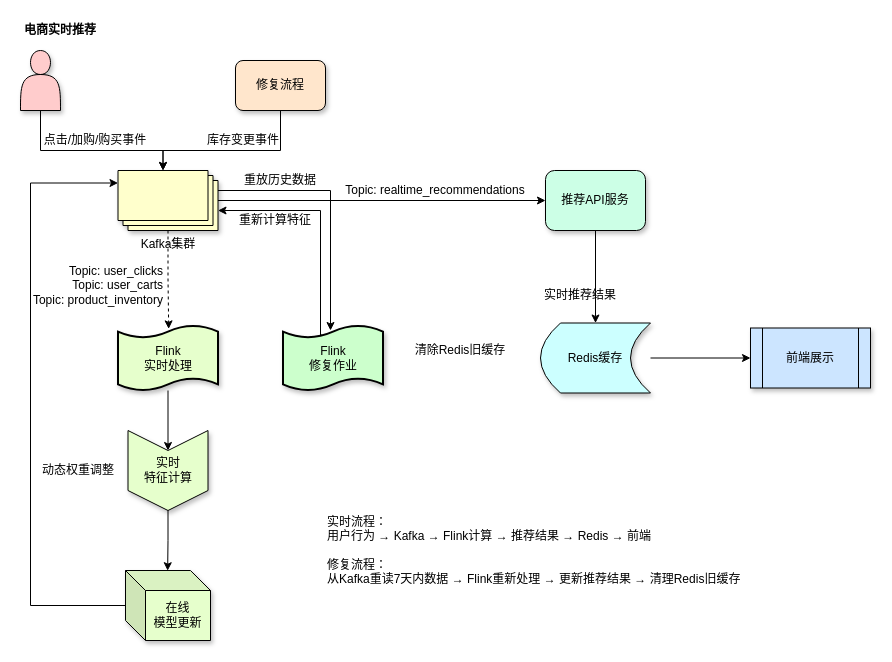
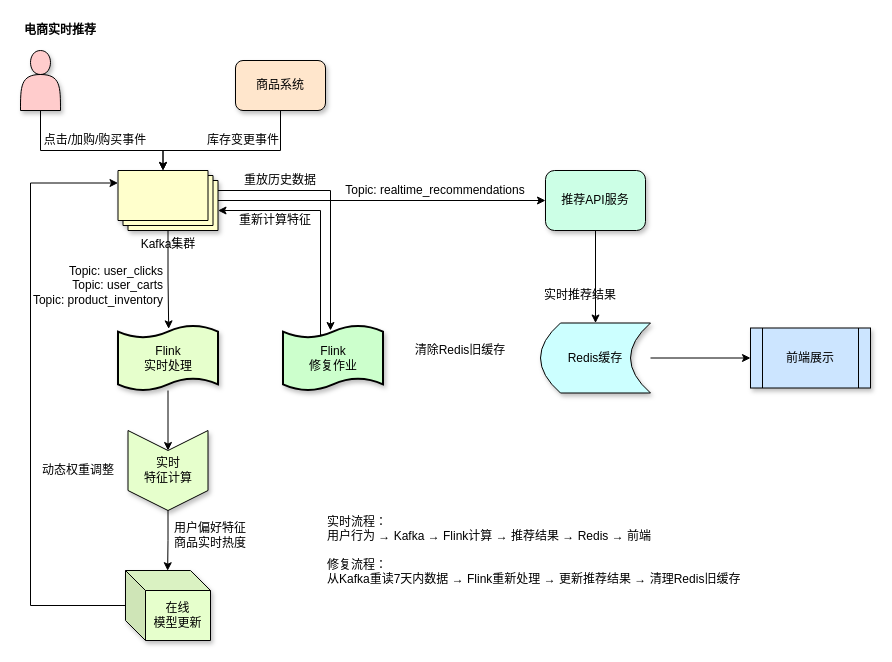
  <mxCell id="0" />
  <mxCell id="1" parent="0" />
  <mxCell id="2" value="Flink&lt;br&gt;修复作业" style="shape=tape;whiteSpace=wrap;html=1;strokeWidth=2;size=0.19;fillColor=#CCFFCC;shadow=1;" parent="1" vertex="1"><mxGeometry x="282.5" y="325" width="100" height="65" as="geometry" /></mxCell>
  <mxCell id="3" value="" style="group" vertex="1" connectable="0" parent="1"><mxGeometry x="20" y="20" width="850" height="620" as="geometry" /></mxCell>
  <mxCell id="4" value="&lt;b&gt;电商实时推荐&lt;/b&gt;" style="text;strokeColor=none;align=center;fillColor=none;html=1;verticalAlign=middle;whiteSpace=wrap;rounded=0;" vertex="1" parent="3"><mxGeometry width="80" height="20" as="geometry" /></mxCell>
  <mxCell id="5" value="" style="shape=actor;whiteSpace=wrap;html=1;fillColor=#FFCCCC;shadow=1;" parent="3" vertex="1"><mxGeometry y="30" width="40" height="60" as="geometry" /></mxCell>
- <mxCell id="6" value="修复流程" style="rounded=1;whiteSpace=wrap;html=1;fillColor=#FFE6CC;shadow=1;" parent="3" vertex="1"><mxGeometry x="215" y="40" width="90" height="50" as="geometry" /></mxCell>
+ <mxCell id="6" value="商品系统" style="rounded=1;whiteSpace=wrap;html=1;fillColor=#FFE6CC;shadow=1;" parent="3" vertex="1"><mxGeometry x="215" y="40" width="90" height="50" as="geometry" /></mxCell>
  <mxCell id="7" style="edgeStyle=orthogonalEdgeStyle;rounded=0;orthogonalLoop=1;jettySize=auto;html=1;entryX=0;entryY=0.5;entryDx=0;entryDy=0;" parent="3" source="8" target="24" edge="1"><mxGeometry relative="1" as="geometry" /></mxCell>
  <mxCell id="8" value="Kafka集群" style="verticalLabelPosition=bottom;verticalAlign=top;html=1;shape=mxgraph.basic.layered_rect;dx=10;outlineConnect=0;whiteSpace=wrap;fillColor=#FFFFCC;shadow=1;" parent="3" vertex="1"><mxGeometry x="97.5" y="150" width="100" height="60" as="geometry" /></mxCell>
  <mxCell id="9" value="点击/加购/购买事件" style="text;strokeColor=none;align=center;fillColor=none;html=1;verticalAlign=middle;whiteSpace=wrap;rounded=0;" parent="3" vertex="1"><mxGeometry x="20" y="110" width="110" height="20" as="geometry" /></mxCell>
  <mxCell id="10" value="库存变更事件" style="text;strokeColor=none;align=center;fillColor=none;html=1;verticalAlign=middle;whiteSpace=wrap;rounded=0;" parent="3" vertex="1"><mxGeometry x="182.5" y="110" width="80" height="20" as="geometry" /></mxCell>
  <mxCell id="11" style="edgeStyle=orthogonalEdgeStyle;rounded=0;orthogonalLoop=1;jettySize=auto;html=1;" parent="3" source="12" target="15" edge="1"><mxGeometry relative="1" as="geometry" /></mxCell>
  <mxCell id="12" value="Flink&lt;br&gt;实时处理" style="shape=tape;whiteSpace=wrap;html=1;strokeWidth=2;size=0.19;fillColor=#E6FFCC;shadow=1;" parent="3" vertex="1"><mxGeometry x="97.5" y="305" width="100" height="65" as="geometry" /></mxCell>
- <mxCell id="13" style="edgeStyle=orthogonalEdgeStyle;rounded=0;orthogonalLoop=1;jettySize=auto;html=1;entryX=0.507;entryY=0.052;entryDx=0;entryDy=0;entryPerimeter=0;dashed=1;" parent="3" source="8" target="12" edge="1"><mxGeometry relative="1" as="geometry"><mxPoint x="140" y="240" as="sourcePoint" /></mxGeometry></mxCell>
+ <mxCell id="13" style="edgeStyle=orthogonalEdgeStyle;rounded=0;orthogonalLoop=1;jettySize=auto;html=1;entryX=0.507;entryY=0.052;entryDx=0;entryDy=0;entryPerimeter=0;" parent="3" source="8" target="12" edge="1"><mxGeometry relative="1" as="geometry"><mxPoint x="140" y="240" as="sourcePoint" /></mxGeometry></mxCell>
  <mxCell id="14" value="Topic: user_clicks&lt;br&gt;Topic: user_carts&lt;br&gt;Topic: product_inventory" style="text;strokeColor=none;align=right;fillColor=none;html=1;verticalAlign=middle;whiteSpace=wrap;rounded=0;" parent="3" vertex="1"><mxGeometry x="5" y="240" width="140" height="50" as="geometry" /></mxCell>
  <mxCell id="15" value="实时&lt;br&gt;特征计算" style="shape=step;perimeter=stepPerimeter;whiteSpace=wrap;html=1;fixedSize=1;direction=south;fillColor=#E6FFCC;shadow=1;" parent="3" vertex="1"><mxGeometry x="107.5" y="410" width="80" height="80" as="geometry" /></mxCell>
  <mxCell id="16" value="在线&lt;br&gt;模型更新" style="shape=cube;whiteSpace=wrap;html=1;boundedLbl=1;backgroundOutline=1;darkOpacity=0.05;darkOpacity2=0.1;fillColor=#E6FFCC;shadow=1;" parent="3" vertex="1"><mxGeometry x="105" y="550" width="85" height="70" as="geometry" /></mxCell>
  <mxCell id="17" style="edgeStyle=orthogonalEdgeStyle;rounded=0;orthogonalLoop=1;jettySize=auto;html=1;entryX=0.496;entryY=0.003;entryDx=0;entryDy=0;entryPerimeter=0;" parent="3" source="15" target="16" edge="1"><mxGeometry relative="1" as="geometry" /></mxCell>
+ <mxCell id="18" value="用户偏好特征&lt;br&gt;商品实时热度" style="text;strokeColor=none;align=center;fillColor=none;html=1;verticalAlign=middle;whiteSpace=wrap;rounded=0;" parent="3" vertex="1"><mxGeometry x="150" y="500" width="80" height="30" as="geometry" /></mxCell>
  <mxCell id="19" style="edgeStyle=orthogonalEdgeStyle;rounded=0;orthogonalLoop=1;jettySize=auto;html=1;exitX=0.39;exitY=0.147;exitDx=0;exitDy=0;exitPerimeter=0;" parent="3" source="2" target="8" edge="1"><mxGeometry relative="1" as="geometry"><Array as="points"><mxPoint x="300" y="315" /><mxPoint x="300" y="190" /></Array></mxGeometry></mxCell>
  <mxCell id="20" value="重新计算特征" style="text;strokeColor=none;align=center;fillColor=none;html=1;verticalAlign=middle;whiteSpace=wrap;rounded=0;" parent="3" vertex="1"><mxGeometry x="215" y="190" width="80" height="20" as="geometry" /></mxCell>
  <mxCell id="21" value="重放历史数据" style="text;strokeColor=none;align=center;fillColor=none;html=1;verticalAlign=middle;whiteSpace=wrap;rounded=0;" parent="3" vertex="1"><mxGeometry x="220" y="150" width="80" height="20" as="geometry" /></mxCell>
  <mxCell id="22" value="动态权重调整" style="text;strokeColor=none;align=center;fillColor=none;html=1;verticalAlign=middle;whiteSpace=wrap;rounded=0;" parent="3" vertex="1"><mxGeometry x="17.5" y="440" width="80" height="20" as="geometry" /></mxCell>
  <mxCell id="23" style="edgeStyle=orthogonalEdgeStyle;rounded=0;orthogonalLoop=1;jettySize=auto;html=1;entryX=0.5;entryY=0;entryDx=0;entryDy=0;" parent="3" source="24" target="27" edge="1"><mxGeometry relative="1" as="geometry" /></mxCell>
  <mxCell id="24" value="推荐API服务" style="rounded=1;whiteSpace=wrap;html=1;fillColor=#CCFFE6;shadow=1;" parent="3" vertex="1"><mxGeometry x="525" y="150" width="100" height="60" as="geometry" /></mxCell>
  <mxCell id="25" value="Topic: realtime_recommendations" style="text;strokeColor=none;align=center;fillColor=none;html=1;verticalAlign=middle;whiteSpace=wrap;rounded=0;" parent="3" vertex="1"><mxGeometry x="320" y="160" width="190" height="20" as="geometry" /></mxCell>
  <mxCell id="26" style="edgeStyle=orthogonalEdgeStyle;rounded=0;orthogonalLoop=1;jettySize=auto;html=1;entryX=0;entryY=0.5;entryDx=0;entryDy=0;" parent="3" source="27" target="28" edge="1"><mxGeometry relative="1" as="geometry" /></mxCell>
  <mxCell id="27" value="Redis缓存" style="shape=dataStorage;whiteSpace=wrap;html=1;fixedSize=1;fillColor=#CCFFFF;shadow=1;" parent="3" vertex="1"><mxGeometry x="520" y="302.5" width="110" height="70" as="geometry" /></mxCell>
  <mxCell id="28" value="前端展示" style="shape=process;whiteSpace=wrap;html=1;backgroundOutline=1;fillColor=#CCE5FF;shadow=1;" parent="3" vertex="1"><mxGeometry x="730" y="307.5" width="120" height="60" as="geometry" /></mxCell>
  <mxCell id="29" value="实时推荐结果" style="text;strokeColor=none;align=center;fillColor=none;html=1;verticalAlign=middle;whiteSpace=wrap;rounded=0;" parent="3" vertex="1"><mxGeometry x="520" y="265" width="80" height="20" as="geometry" /></mxCell>
  <mxCell id="30" value="清除Redis旧缓存" style="text;strokeColor=none;align=center;fillColor=none;html=1;verticalAlign=middle;whiteSpace=wrap;rounded=0;" parent="3" vertex="1"><mxGeometry x="390" y="320" width="100" height="20" as="geometry" /></mxCell>
  <mxCell id="31" style="edgeStyle=orthogonalEdgeStyle;rounded=0;orthogonalLoop=1;jettySize=auto;html=1;entryX=0;entryY=0;entryDx=45;entryDy=0;entryPerimeter=0;" parent="3" source="5" target="8" edge="1"><mxGeometry relative="1" as="geometry"><Array as="points"><mxPoint x="20" y="130" /><mxPoint x="143" y="130" /></Array></mxGeometry></mxCell>
  <mxCell id="32" style="edgeStyle=orthogonalEdgeStyle;rounded=0;orthogonalLoop=1;jettySize=auto;html=1;entryX=0;entryY=0;entryDx=45;entryDy=0;entryPerimeter=0;" parent="3" source="6" target="8" edge="1"><mxGeometry relative="1" as="geometry"><Array as="points"><mxPoint x="260" y="130" /><mxPoint x="143" y="130" /></Array></mxGeometry></mxCell>
  <mxCell id="33" style="edgeStyle=orthogonalEdgeStyle;rounded=0;orthogonalLoop=1;jettySize=auto;html=1;entryX=0;entryY=0;entryDx=0;entryDy=12.5;entryPerimeter=0;" parent="3" source="16" target="8" edge="1"><mxGeometry relative="1" as="geometry"><Array as="points"><mxPoint x="10" y="585" /><mxPoint x="10" y="162" /></Array></mxGeometry></mxCell>
  <mxCell id="34" style="edgeStyle=orthogonalEdgeStyle;rounded=0;orthogonalLoop=1;jettySize=auto;html=1;entryX=0.475;entryY=0.077;entryDx=0;entryDy=0;entryPerimeter=0;" parent="3" source="8" target="2" edge="1"><mxGeometry relative="1" as="geometry"><Array as="points"><mxPoint x="310" y="170" /></Array></mxGeometry></mxCell>
  <mxCell id="35" value="&lt;div&gt;实时流程：&lt;/div&gt;&lt;div&gt;用户行为 → Kafka → Flink计算 → 推荐结果 → Redis → 前端&amp;nbsp;&lt;/div&gt;&lt;div&gt;&amp;nbsp;&lt;/div&gt;&lt;div&gt;修复流程：&lt;/div&gt;&lt;div&gt;从Kafka重读7天内数据 → Flink重新处理 → 更新推荐结果 → 清理Redis旧缓存&amp;nbsp;&lt;/div&gt;" style="text;strokeColor=none;align=left;fillColor=none;html=1;verticalAlign=middle;whiteSpace=wrap;rounded=0;" vertex="1" parent="3"><mxGeometry x="305" y="490" width="425" height="80" as="geometry" /></mxCell>
